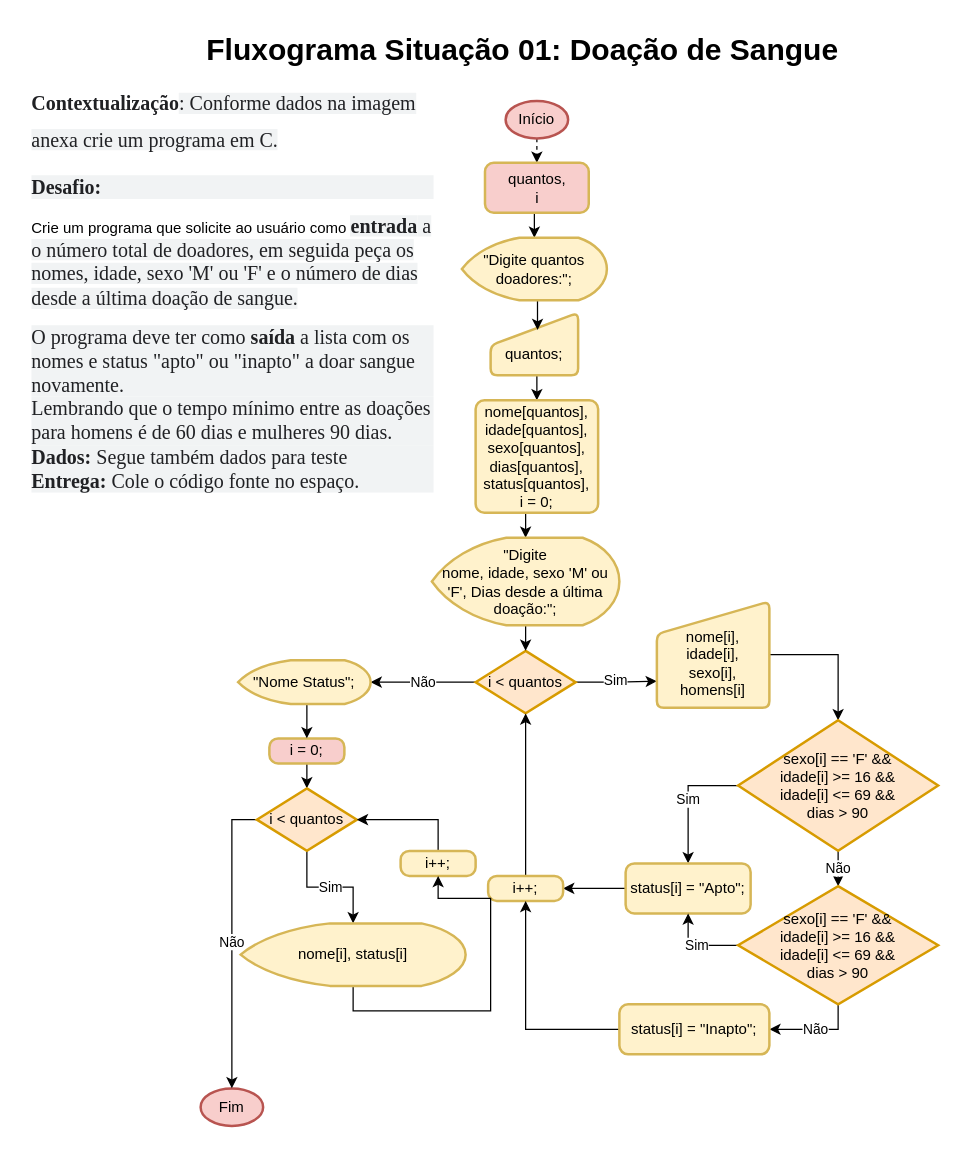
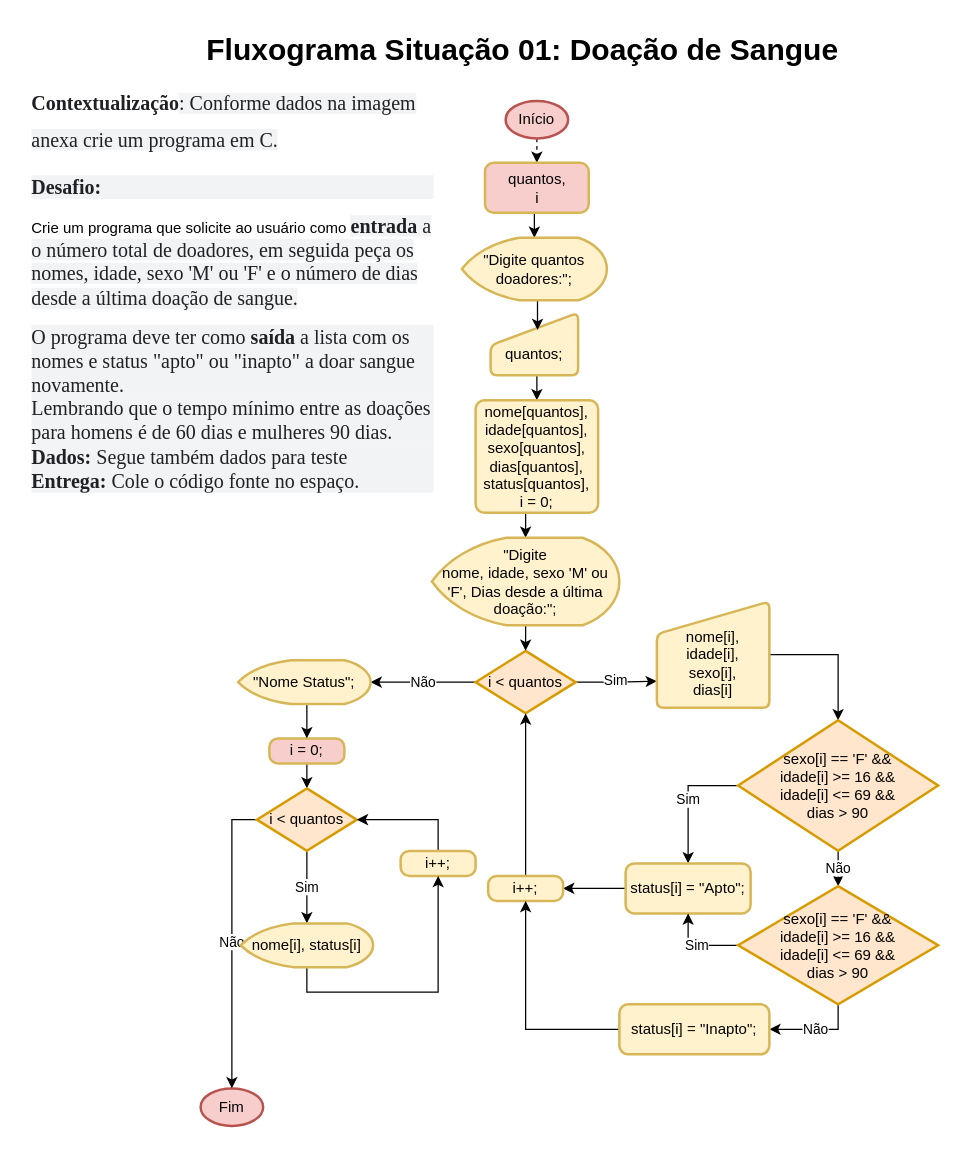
  <mxCell id="0" />
  <mxCell id="1" parent="0" />
  <mxCell id="2" value="&lt;h1&gt;&lt;b style=&quot;color: rgb(32, 33, 36); font-family: docs-Roboto; font-size: 16px;&quot;&gt;Contextualização&lt;/b&gt;&lt;span style=&quot;background-color: rgb(241, 243, 244); color: rgb(32, 33, 36); font-family: docs-Roboto; font-size: 16px; font-weight: normal;&quot;&gt;: Conforme dados na imagem anexa crie um programa em C.&lt;/span&gt;&lt;br&gt;&lt;/h1&gt;&lt;div style=&quot;color: rgb(32, 33, 36); font-family: docs-Roboto; font-size: 16px; background-color: rgb(241, 243, 244);&quot;&gt;&lt;b&gt;Desafio:&lt;/b&gt;&lt;/div&gt;&lt;p&gt;Crie um programa que solicite ao usuário como&amp;nbsp;&lt;b style=&quot;color: rgb(32, 33, 36); font-family: docs-Roboto; font-size: 16px; background-color: rgb(241, 243, 244);&quot;&gt;entrada&lt;/b&gt;&lt;span style=&quot;color: rgb(32, 33, 36); font-family: docs-Roboto; font-size: 16px; background-color: rgb(241, 243, 244);&quot;&gt;&amp;nbsp;a o número total de doadores, em seguida peça os nomes, idade, sexo 'M' ou 'F' e o número de dias desde a última doação de sangue.&lt;/span&gt;&lt;/p&gt;&lt;div style=&quot;color: rgb(32, 33, 36); font-family: docs-Roboto; font-size: 16px; background-color: rgb(241, 243, 244);&quot;&gt;O programa deve ter como&amp;nbsp;&lt;b&gt;saída&lt;/b&gt;&amp;nbsp;a lista com os nomes e status &quot;apto&quot; ou &quot;inapto&quot; a doar sangue novamente.&lt;/div&gt;&lt;div style=&quot;color: rgb(32, 33, 36); font-family: docs-Roboto; font-size: 16px; background-color: rgb(241, 243, 244);&quot;&gt;Lembrando que o tempo mínimo entre as doações para homens é de 60 dias e mulheres 90 dias.&lt;/div&gt;&lt;div style=&quot;color: rgb(32, 33, 36); font-family: docs-Roboto; font-size: 16px; background-color: rgb(241, 243, 244);&quot;&gt;&lt;b&gt;Dados:&lt;/b&gt;&amp;nbsp;Segue também dados para teste&lt;/div&gt;&lt;div style=&quot;color: rgb(32, 33, 36); font-family: docs-Roboto; font-size: 16px; background-color: rgb(241, 243, 244);&quot;&gt;&lt;b&gt;Entrega:&amp;nbsp;&lt;/b&gt;Cole o código fonte no espaço.&lt;/div&gt;" style="text;html=1;strokeColor=none;fillColor=none;spacing=5;spacingTop=-20;whiteSpace=wrap;overflow=hidden;rounded=0;" vertex="1" parent="1"><mxGeometry x="20" y="60" width="330" height="400" as="geometry" /></mxCell>
  <mxCell id="3" style="edgeStyle=orthogonalEdgeStyle;rounded=0;orthogonalLoop=1;jettySize=auto;html=1;exitX=0.5;exitY=1;exitDx=0;exitDy=0;entryX=0.5;entryY=0;entryDx=0;entryDy=0;entryPerimeter=0;fillColor=#fff2cc;strokeColor=#000000;" edge="1" parent="1" source="7" target="11"><mxGeometry relative="1" as="geometry" /></mxCell>
  <mxCell id="4" style="edgeStyle=orthogonalEdgeStyle;rounded=0;orthogonalLoop=1;jettySize=auto;html=1;exitX=0.5;exitY=1;exitDx=0;exitDy=0;exitPerimeter=0;entryX=0.5;entryY=0;entryDx=0;entryDy=0;dashed=1;" edge="1" parent="1" source="5" target="7"><mxGeometry relative="1" as="geometry" /></mxCell>
  <mxCell id="5" value="Início" style="strokeWidth=2;html=1;shape=mxgraph.flowchart.start_1;whiteSpace=wrap;fillColor=#f8cecc;strokeColor=#b85450;" vertex="1" parent="1"><mxGeometry x="404" y="80" width="50" height="30" as="geometry" /></mxCell>
  <mxCell id="6" value="Fim" style="strokeWidth=2;html=1;shape=mxgraph.flowchart.start_1;whiteSpace=wrap;fillColor=#f8cecc;strokeColor=#b85450;" vertex="1" parent="1"><mxGeometry x="160" y="870" width="50" height="30" as="geometry" /></mxCell>
  <mxCell id="7" value="quantos,&lt;br&gt;i" style="rounded=1;whiteSpace=wrap;html=1;absoluteArcSize=1;arcSize=14;strokeWidth=2;fillColor=#f8cecc;strokeColor=#d6b656;" vertex="1" parent="1"><mxGeometry x="387.5" y="129.5" width="83" height="40" as="geometry" /></mxCell>
  <mxCell id="8" style="edgeStyle=orthogonalEdgeStyle;rounded=0;orthogonalLoop=1;jettySize=auto;html=1;exitX=0.5;exitY=1;exitDx=0;exitDy=0;entryX=0.5;entryY=0;entryDx=0;entryDy=0;fillColor=#fff2cc;strokeColor=#000000;" edge="1" parent="1" source="9" target="13"><mxGeometry relative="1" as="geometry" /></mxCell>
  <mxCell id="9" value="&lt;br&gt;quantos;" style="html=1;strokeWidth=2;shape=manualInput;whiteSpace=wrap;rounded=1;size=26;arcSize=11;fillColor=#fff2cc;strokeColor=#d6b656;" vertex="1" parent="1"><mxGeometry x="392" y="249.5" width="70" height="50" as="geometry" /></mxCell>
  <mxCell id="10" style="edgeStyle=orthogonalEdgeStyle;rounded=0;orthogonalLoop=1;jettySize=auto;html=1;exitX=0.5;exitY=1;exitDx=0;exitDy=0;exitPerimeter=0;entryX=0.536;entryY=0.275;entryDx=0;entryDy=0;entryPerimeter=0;fillColor=#fff2cc;strokeColor=#000000;" edge="1" parent="1" source="11" target="9"><mxGeometry relative="1" as="geometry" /></mxCell>
  <mxCell id="11" value="&quot;Digite quantos doadores:&quot;;" style="strokeWidth=2;html=1;shape=mxgraph.flowchart.display;whiteSpace=wrap;fillColor=#fff2cc;strokeColor=#d6b656;" vertex="1" parent="1"><mxGeometry x="369" y="189.5" width="116" height="50" as="geometry" /></mxCell>
  <mxCell id="12" style="edgeStyle=orthogonalEdgeStyle;rounded=0;orthogonalLoop=1;jettySize=auto;html=1;exitX=0.5;exitY=1;exitDx=0;exitDy=0;entryX=0.5;entryY=0;entryDx=0;entryDy=0;entryPerimeter=0;fillColor=#fff2cc;strokeColor=#000000;" edge="1" parent="1" source="13" target="20"><mxGeometry relative="1" as="geometry" /></mxCell>
  <mxCell id="13" value="nome[quantos],&lt;br&gt;idade[quantos],&lt;br&gt;sexo[quantos],&lt;br&gt;dias[quantos],&lt;br&gt;status[quantos],&lt;br&gt;i = 0;&lt;br&gt;" style="rounded=1;whiteSpace=wrap;html=1;absoluteArcSize=1;arcSize=14;strokeWidth=2;fillColor=#fff2cc;strokeColor=#d6b656;" vertex="1" parent="1"><mxGeometry x="380" y="319.5" width="98" height="90" as="geometry" /></mxCell>
  <mxCell id="14" value="Sim" style="edgeStyle=orthogonalEdgeStyle;rounded=0;orthogonalLoop=1;jettySize=auto;html=1;exitX=1;exitY=0.5;exitDx=0;exitDy=0;exitPerimeter=0;entryX=0;entryY=0.75;entryDx=0;entryDy=0;" edge="1" parent="1" source="16" target="18"><mxGeometry relative="1" as="geometry" /></mxCell>
  <mxCell id="15" value="Não" style="edgeStyle=orthogonalEdgeStyle;rounded=0;orthogonalLoop=1;jettySize=auto;html=1;exitX=0;exitY=0.5;exitDx=0;exitDy=0;exitPerimeter=0;entryX=1;entryY=0.5;entryDx=0;entryDy=0;entryPerimeter=0;" edge="1" parent="1" source="16" target="41"><mxGeometry relative="1" as="geometry" /></mxCell>
  <mxCell id="16" value="i &amp;lt; quantos" style="strokeWidth=2;html=1;shape=mxgraph.flowchart.decision;whiteSpace=wrap;fillColor=#ffe6cc;strokeColor=#d79b00;" vertex="1" parent="1"><mxGeometry x="380" y="520" width="80" height="50" as="geometry" /></mxCell>
  <mxCell id="17" style="edgeStyle=orthogonalEdgeStyle;rounded=0;orthogonalLoop=1;jettySize=auto;html=1;exitX=1;exitY=0.5;exitDx=0;exitDy=0;entryX=0.5;entryY=0;entryDx=0;entryDy=0;entryPerimeter=0;" edge="1" parent="1" source="18" target="23"><mxGeometry relative="1" as="geometry" /></mxCell>
- <mxCell id="18" value="&lt;br&gt;nome[i],&lt;br&gt;idade[i],&lt;br&gt;sexo[i],&lt;br&gt;homens[i]" style="html=1;strokeWidth=2;shape=manualInput;whiteSpace=wrap;rounded=1;size=26;arcSize=11;fillColor=#fff2cc;strokeColor=#d6b656;" vertex="1" parent="1"><mxGeometry x="525" y="480.5" width="90" height="85" as="geometry" /></mxCell>
+ <mxCell id="18" value="&lt;br&gt;nome[i],&lt;br&gt;idade[i],&lt;br&gt;sexo[i],&lt;br&gt;dias[i]" style="html=1;strokeWidth=2;shape=manualInput;whiteSpace=wrap;rounded=1;size=26;arcSize=11;fillColor=#fff2cc;strokeColor=#d6b656;" vertex="1" parent="1"><mxGeometry x="525" y="480.5" width="90" height="85" as="geometry" /></mxCell>
  <mxCell id="19" style="edgeStyle=orthogonalEdgeStyle;rounded=0;orthogonalLoop=1;jettySize=auto;html=1;exitX=0.5;exitY=1;exitDx=0;exitDy=0;exitPerimeter=0;entryX=0.5;entryY=0;entryDx=0;entryDy=0;entryPerimeter=0;" edge="1" parent="1" source="20" target="16"><mxGeometry relative="1" as="geometry" /></mxCell>
  <mxCell id="20" value="&quot;Digite&lt;br&gt;nome, idade, sexo 'M' ou 'F', Dias desde a última doação:&quot;;" style="strokeWidth=2;html=1;shape=mxgraph.flowchart.display;whiteSpace=wrap;fillColor=#fff2cc;strokeColor=#d6b656;" vertex="1" parent="1"><mxGeometry x="345" y="429.5" width="150" height="70" as="geometry" /></mxCell>
  <mxCell id="21" value="Não" style="edgeStyle=orthogonalEdgeStyle;rounded=0;orthogonalLoop=1;jettySize=auto;html=1;exitX=0.5;exitY=1;exitDx=0;exitDy=0;exitPerimeter=0;entryX=0.5;entryY=0;entryDx=0;entryDy=0;entryPerimeter=0;" edge="1" parent="1" source="23" target="28"><mxGeometry relative="1" as="geometry" /></mxCell>
  <mxCell id="22" value="Sim" style="edgeStyle=orthogonalEdgeStyle;rounded=0;orthogonalLoop=1;jettySize=auto;html=1;exitX=0;exitY=0.5;exitDx=0;exitDy=0;exitPerimeter=0;entryX=0.5;entryY=0;entryDx=0;entryDy=0;" edge="1" parent="1" source="23" target="25"><mxGeometry relative="1" as="geometry" /></mxCell>
  <mxCell id="23" value="sexo[i] == 'F' &amp;amp;&amp;amp;&lt;br&gt;idade[i] &amp;gt;= 16 &amp;amp;&amp;amp;&lt;br&gt;idade[i] &amp;lt;= 69 &amp;amp;&amp;amp;&lt;br&gt;dias &amp;gt; 90" style="strokeWidth=2;html=1;shape=mxgraph.flowchart.decision;whiteSpace=wrap;fillColor=#ffe6cc;strokeColor=#d79b00;" vertex="1" parent="1"><mxGeometry x="590" y="575.5" width="160" height="104.5" as="geometry" /></mxCell>
  <mxCell id="24" style="edgeStyle=orthogonalEdgeStyle;rounded=0;orthogonalLoop=1;jettySize=auto;html=1;exitX=0;exitY=0.5;exitDx=0;exitDy=0;entryX=1;entryY=0.5;entryDx=0;entryDy=0;" edge="1" parent="1" source="25" target="30"><mxGeometry relative="1" as="geometry"><mxPoint x="510" y="589.759" as="targetPoint" /></mxGeometry></mxCell>
  <mxCell id="25" value="status[i] = &quot;Apto&quot;;" style="rounded=1;whiteSpace=wrap;html=1;absoluteArcSize=1;arcSize=14;strokeWidth=2;fillColor=#fff2cc;strokeColor=#d6b656;" vertex="1" parent="1"><mxGeometry x="500" y="690" width="100" height="40" as="geometry" /></mxCell>
  <mxCell id="26" value="Sim" style="edgeStyle=orthogonalEdgeStyle;rounded=0;orthogonalLoop=1;jettySize=auto;html=1;exitX=0;exitY=0.5;exitDx=0;exitDy=0;exitPerimeter=0;entryX=0.5;entryY=1;entryDx=0;entryDy=0;" edge="1" parent="1" source="28" target="25"><mxGeometry relative="1" as="geometry" /></mxCell>
  <mxCell id="27" value="Não" style="edgeStyle=orthogonalEdgeStyle;rounded=0;orthogonalLoop=1;jettySize=auto;html=1;exitX=0.5;exitY=1;exitDx=0;exitDy=0;exitPerimeter=0;entryX=1;entryY=0.5;entryDx=0;entryDy=0;" edge="1" parent="1" source="28" target="32"><mxGeometry relative="1" as="geometry" /></mxCell>
  <mxCell id="28" value="sexo[i] == 'F' &amp;amp;&amp;amp;&lt;br&gt;idade[i] &amp;gt;= 16 &amp;amp;&amp;amp;&lt;br&gt;idade[i] &amp;lt;= 69 &amp;amp;&amp;amp;&lt;br&gt;dias &amp;gt; 90" style="strokeWidth=2;html=1;shape=mxgraph.flowchart.decision;whiteSpace=wrap;fillColor=#ffe6cc;strokeColor=#d79b00;" vertex="1" parent="1"><mxGeometry x="590" y="708.25" width="160" height="94.5" as="geometry" /></mxCell>
  <mxCell id="29" style="edgeStyle=orthogonalEdgeStyle;rounded=0;orthogonalLoop=1;jettySize=auto;html=1;entryX=0.5;entryY=1;entryDx=0;entryDy=0;entryPerimeter=0;exitX=0.5;exitY=0;exitDx=0;exitDy=0;" edge="1" parent="1" source="30" target="16"><mxGeometry relative="1" as="geometry"><mxPoint x="420" y="620" as="sourcePoint" /></mxGeometry></mxCell>
  <mxCell id="30" value="i++;" style="rounded=1;whiteSpace=wrap;html=1;absoluteArcSize=1;arcSize=14;strokeWidth=2;fillColor=#fff2cc;strokeColor=#d6b656;" vertex="1" parent="1"><mxGeometry x="390" y="700" width="60" height="20" as="geometry" /></mxCell>
  <mxCell id="31" style="edgeStyle=orthogonalEdgeStyle;rounded=0;orthogonalLoop=1;jettySize=auto;html=1;exitX=0;exitY=0.5;exitDx=0;exitDy=0;entryX=0.5;entryY=1;entryDx=0;entryDy=0;" edge="1" parent="1" source="32" target="30"><mxGeometry relative="1" as="geometry" /></mxCell>
  <mxCell id="32" value="status[i] = &quot;Inapto&quot;;" style="rounded=1;whiteSpace=wrap;html=1;absoluteArcSize=1;arcSize=14;strokeWidth=2;fillColor=#fff2cc;strokeColor=#d6b656;" vertex="1" parent="1"><mxGeometry x="495" y="802.75" width="120" height="40" as="geometry" /></mxCell>
  <mxCell id="33" style="edgeStyle=orthogonalEdgeStyle;rounded=0;orthogonalLoop=1;jettySize=auto;html=1;exitX=0.5;exitY=1;exitDx=0;exitDy=0;entryX=0.5;entryY=0;entryDx=0;entryDy=0;entryPerimeter=0;" edge="1" parent="1" source="34" target="37"><mxGeometry relative="1" as="geometry" /></mxCell>
  <mxCell id="34" value="i = 0;" style="rounded=1;whiteSpace=wrap;html=1;absoluteArcSize=1;arcSize=14;strokeWidth=2;fillColor=#f8cecc;strokeColor=#d6b656;" vertex="1" parent="1"><mxGeometry x="215" y="590" width="60" height="20" as="geometry" /></mxCell>
  <mxCell id="35" value="Sim" style="edgeStyle=orthogonalEdgeStyle;rounded=0;orthogonalLoop=1;jettySize=auto;html=1;exitX=0.5;exitY=1;exitDx=0;exitDy=0;exitPerimeter=0;entryX=0.5;entryY=0;entryDx=0;entryDy=0;entryPerimeter=0;" edge="1" parent="1" source="37" target="43"><mxGeometry relative="1" as="geometry" /></mxCell>
  <mxCell id="36" value="Não" style="edgeStyle=orthogonalEdgeStyle;rounded=0;orthogonalLoop=1;jettySize=auto;html=1;exitX=0;exitY=0.5;exitDx=0;exitDy=0;exitPerimeter=0;entryX=0.5;entryY=0;entryDx=0;entryDy=0;entryPerimeter=0;" edge="1" parent="1" source="37" target="6"><mxGeometry relative="1" as="geometry" /></mxCell>
  <mxCell id="37" value="i &amp;lt; quantos" style="strokeWidth=2;html=1;shape=mxgraph.flowchart.decision;whiteSpace=wrap;fillColor=#ffe6cc;strokeColor=#d79b00;" vertex="1" parent="1"><mxGeometry x="205" y="630" width="80" height="50" as="geometry" /></mxCell>
  <mxCell id="38" style="edgeStyle=orthogonalEdgeStyle;rounded=0;orthogonalLoop=1;jettySize=auto;html=1;exitX=0.5;exitY=0;exitDx=0;exitDy=0;entryX=1;entryY=0.5;entryDx=0;entryDy=0;entryPerimeter=0;" edge="1" parent="1" source="39" target="37"><mxGeometry relative="1" as="geometry" /></mxCell>
  <mxCell id="39" value="i++;" style="rounded=1;whiteSpace=wrap;html=1;absoluteArcSize=1;arcSize=14;strokeWidth=2;fillColor=#fff2cc;strokeColor=#d6b656;" vertex="1" parent="1"><mxGeometry x="320" y="680" width="60" height="20" as="geometry" /></mxCell>
  <mxCell id="40" style="edgeStyle=orthogonalEdgeStyle;rounded=0;orthogonalLoop=1;jettySize=auto;html=1;exitX=0.554;exitY=1.01;exitDx=0;exitDy=0;exitPerimeter=0;entryX=0.5;entryY=0;entryDx=0;entryDy=0;" edge="1" parent="1" source="41" target="34"><mxGeometry relative="1" as="geometry" /></mxCell>
  <mxCell id="41" value="&quot;Nome Status&quot;;" style="strokeWidth=2;html=1;shape=mxgraph.flowchart.display;whiteSpace=wrap;fillColor=#fff2cc;strokeColor=#d6b656;" vertex="1" parent="1"><mxGeometry x="190" y="527.5" width="106" height="35" as="geometry" /></mxCell>
  <mxCell id="42" style="edgeStyle=orthogonalEdgeStyle;rounded=0;orthogonalLoop=1;jettySize=auto;html=1;exitX=0.5;exitY=1;exitDx=0;exitDy=0;exitPerimeter=0;entryX=0.5;entryY=1;entryDx=0;entryDy=0;" edge="1" parent="1" source="43" target="39"><mxGeometry relative="1" as="geometry" /></mxCell>
- <mxCell id="43" value="nome[i], status[i]" style="strokeWidth=2;html=1;shape=mxgraph.flowchart.display;whiteSpace=wrap;fillColor=#fff2cc;strokeColor=#d6b656;" vertex="1" parent="1"><mxGeometry x="192" y="738" width="180" height="50" as="geometry" /></mxCell>
+ <mxCell id="43" value="nome[i], status[i]" style="strokeWidth=2;html=1;shape=mxgraph.flowchart.display;whiteSpace=wrap;fillColor=#fff2cc;strokeColor=#d6b656;" vertex="1" parent="1"><mxGeometry x="192" y="738" width="106" height="35" as="geometry" /></mxCell>
  <mxCell id="44" value="&lt;h1&gt;Fluxograma Situação 01: Doação de Sangue&lt;/h1&gt;" style="text;html=1;strokeColor=none;fillColor=none;spacing=5;spacingTop=-20;whiteSpace=wrap;overflow=hidden;rounded=0;" vertex="1" parent="1"><mxGeometry x="160" y="20" width="540" height="40" as="geometry" /></mxCell>
